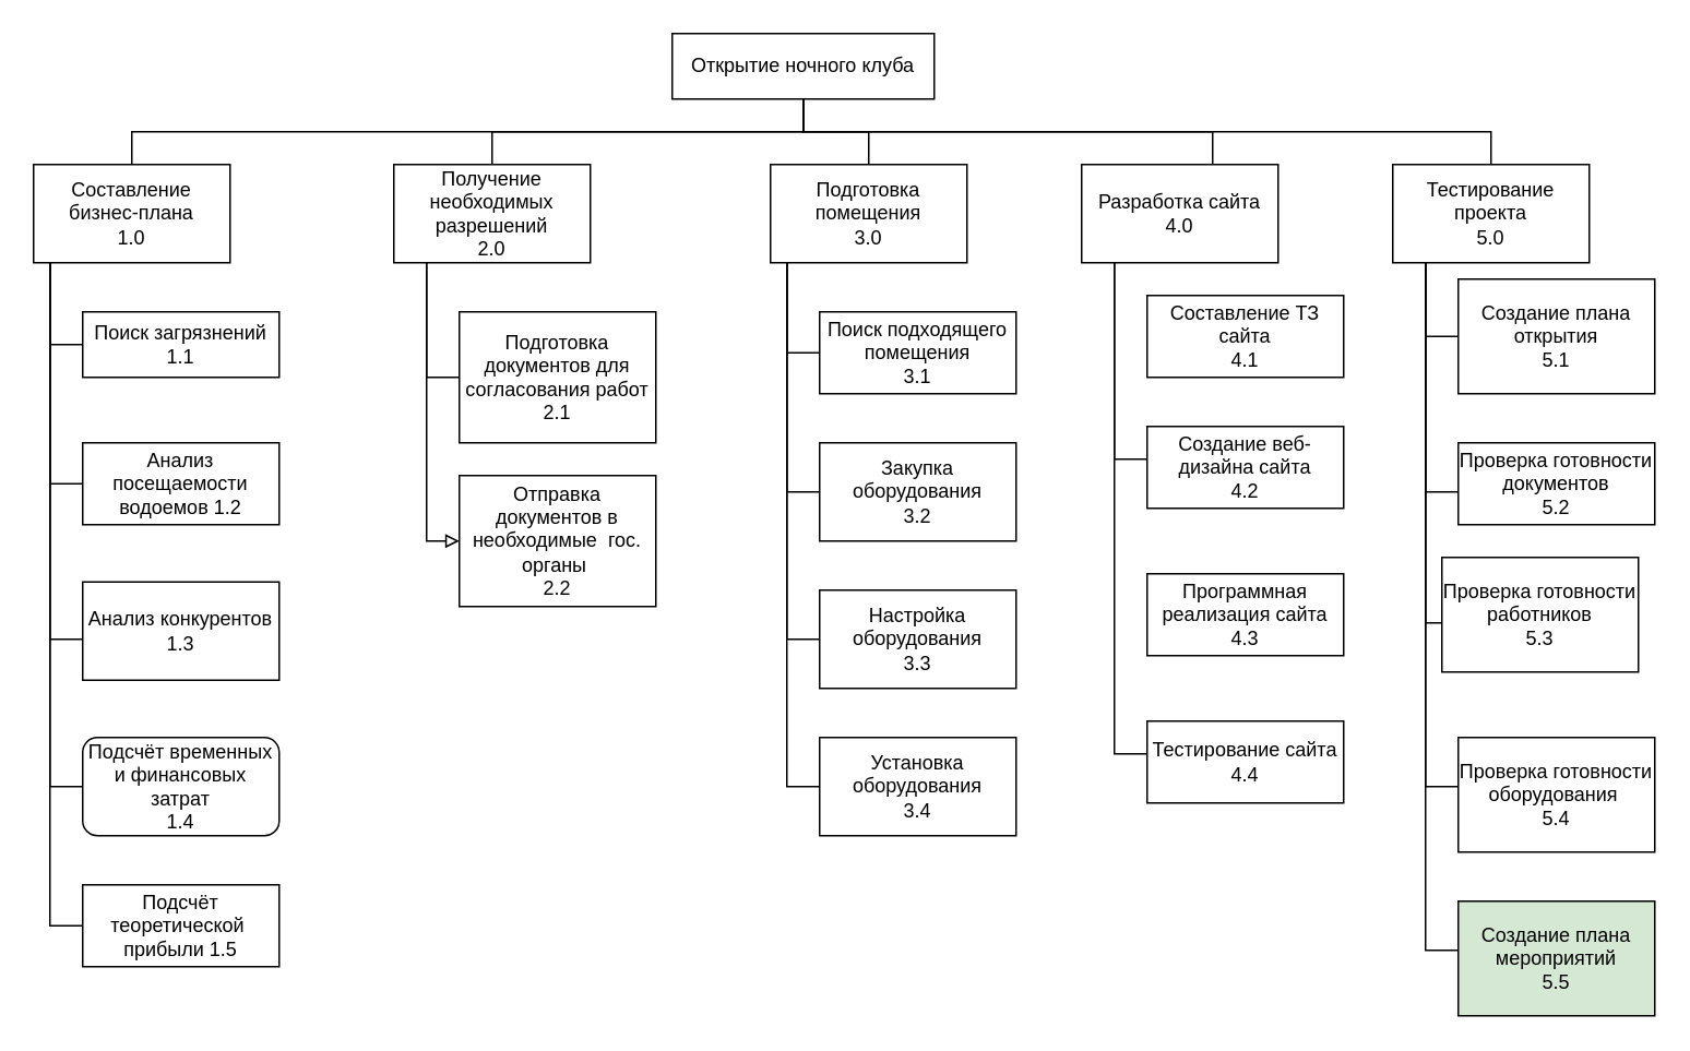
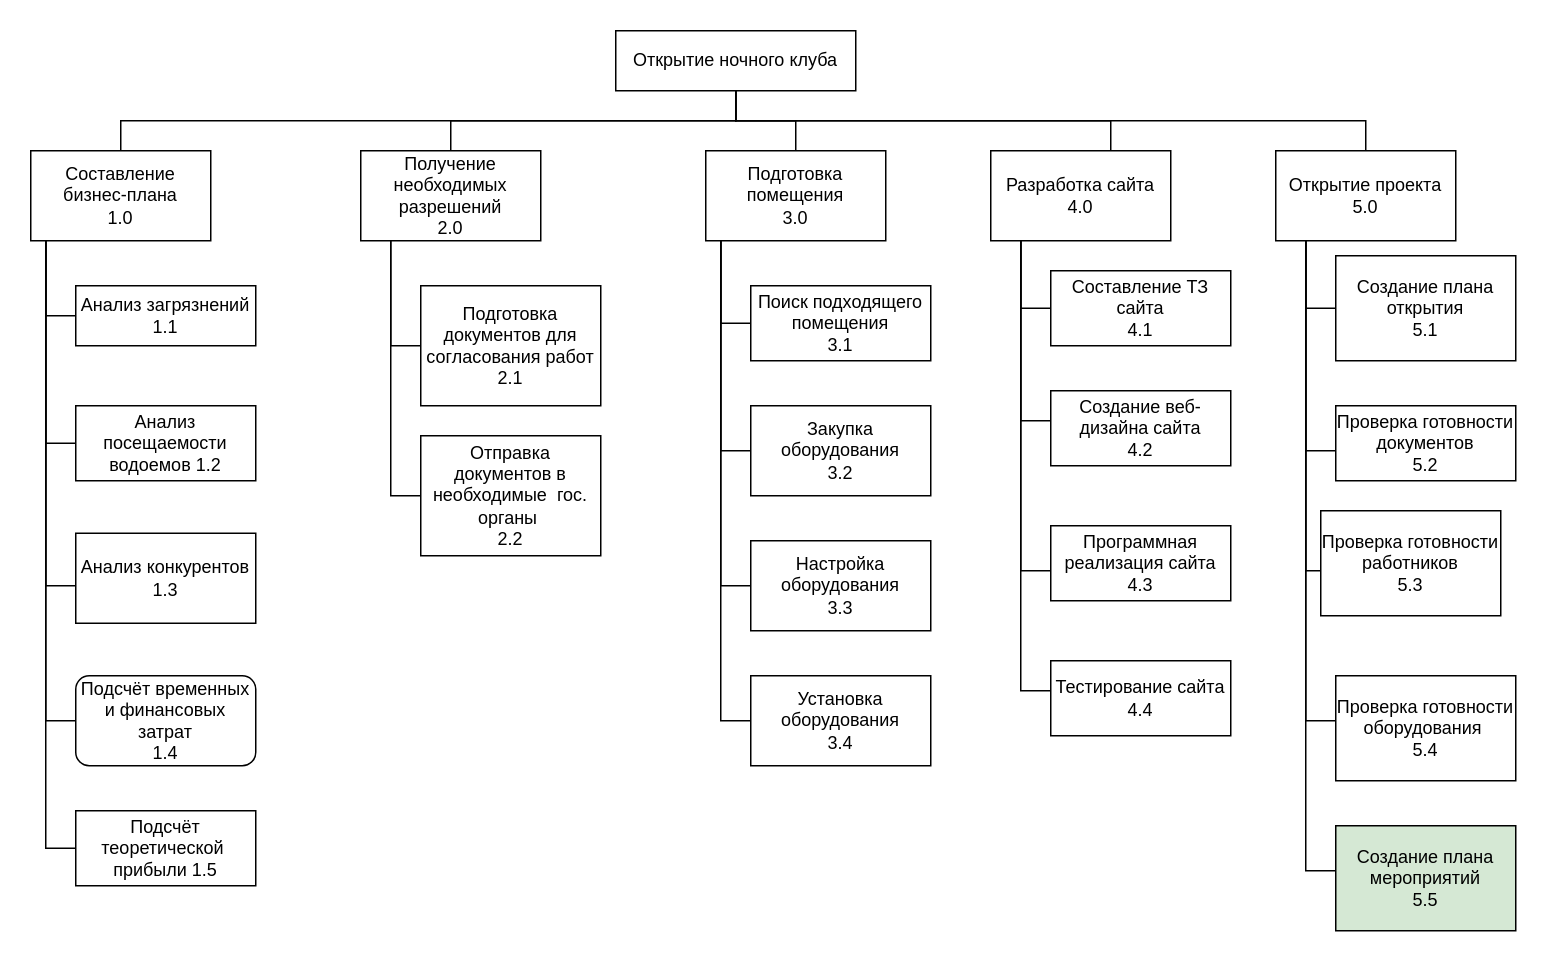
  <mxCell id="0" />
  <mxCell id="1" parent="0" />
  <mxCell id="2" style="edgeStyle=orthogonalEdgeStyle;rounded=0;orthogonalLoop=1;jettySize=auto;html=1;entryX=0.5;entryY=0;entryDx=0;entryDy=0;endArrow=none;endFill=0;" parent="1" source="7" target="13" edge="1"><mxGeometry relative="1" as="geometry"><Array as="points"><mxPoint x="490" y="80" /><mxPoint x="80" y="80" /></Array></mxGeometry></mxCell>
  <mxCell id="3" style="edgeStyle=orthogonalEdgeStyle;rounded=0;orthogonalLoop=1;jettySize=auto;html=1;entryX=0.5;entryY=0;entryDx=0;entryDy=0;endArrow=none;endFill=0;" parent="1" source="7" target="18" edge="1"><mxGeometry relative="1" as="geometry"><Array as="points"><mxPoint x="490" y="80" /><mxPoint x="530" y="80" /></Array></mxGeometry></mxCell>
  <mxCell id="4" style="edgeStyle=orthogonalEdgeStyle;rounded=0;orthogonalLoop=1;jettySize=auto;html=1;entryX=0.5;entryY=0;entryDx=0;entryDy=0;endArrow=none;endFill=0;" parent="1" source="7" target="21" edge="1"><mxGeometry relative="1" as="geometry"><Array as="points"><mxPoint x="490" y="80" /><mxPoint x="300" y="80" /></Array></mxGeometry></mxCell>
  <mxCell id="5" style="edgeStyle=orthogonalEdgeStyle;rounded=0;orthogonalLoop=1;jettySize=auto;html=1;entryX=0.5;entryY=0;entryDx=0;entryDy=0;endArrow=none;endFill=0;" parent="1" source="7" target="26" edge="1"><mxGeometry relative="1" as="geometry"><Array as="points"><mxPoint x="490" y="80" /><mxPoint x="740" y="80" /></Array></mxGeometry></mxCell>
  <mxCell id="6" style="edgeStyle=orthogonalEdgeStyle;rounded=0;orthogonalLoop=1;jettySize=auto;html=1;entryX=0.5;entryY=0;entryDx=0;entryDy=0;endArrow=none;endFill=0;" parent="1" source="7" target="32" edge="1"><mxGeometry relative="1" as="geometry"><Array as="points"><mxPoint x="490" y="80" /><mxPoint x="910" y="80" /></Array></mxGeometry></mxCell>
  <mxCell id="7" value="Открытие ночного клуба" style="rounded=0;whiteSpace=wrap;html=1;" parent="1" vertex="1"><mxGeometry x="410" y="20" width="160" height="40" as="geometry" /></mxCell>
  <mxCell id="8" style="edgeStyle=orthogonalEdgeStyle;rounded=0;orthogonalLoop=1;jettySize=auto;html=1;entryX=0;entryY=0.5;entryDx=0;entryDy=0;endArrow=none;endFill=0;" parent="1" source="13" target="37" edge="1"><mxGeometry relative="1" as="geometry"><Array as="points"><mxPoint x="30" y="565" /></Array></mxGeometry></mxCell>
  <mxCell id="9" style="edgeStyle=orthogonalEdgeStyle;rounded=0;orthogonalLoop=1;jettySize=auto;html=1;entryX=0;entryY=0.5;entryDx=0;entryDy=0;endArrow=none;endFill=0;" parent="1" source="13" target="36" edge="1"><mxGeometry relative="1" as="geometry"><Array as="points"><mxPoint x="30" y="480" /></Array></mxGeometry></mxCell>
  <mxCell id="10" style="edgeStyle=orthogonalEdgeStyle;rounded=0;orthogonalLoop=1;jettySize=auto;html=1;entryX=0;entryY=0.5;entryDx=0;entryDy=0;endArrow=none;endFill=0;" parent="1" source="13" target="35" edge="1"><mxGeometry relative="1" as="geometry"><Array as="points"><mxPoint x="30" y="210" /></Array></mxGeometry></mxCell>
  <mxCell id="11" style="edgeStyle=orthogonalEdgeStyle;rounded=0;orthogonalLoop=1;jettySize=auto;html=1;entryX=0;entryY=0.5;entryDx=0;entryDy=0;endArrow=none;endFill=0;" parent="1" source="13" target="34" edge="1"><mxGeometry relative="1" as="geometry"><Array as="points"><mxPoint x="30" y="390" /><mxPoint x="50" y="390" /></Array></mxGeometry></mxCell>
  <mxCell id="12" style="edgeStyle=orthogonalEdgeStyle;rounded=0;orthogonalLoop=1;jettySize=auto;html=1;entryX=0;entryY=0.5;entryDx=0;entryDy=0;endArrow=none;endFill=0;" parent="1" source="13" target="33" edge="1"><mxGeometry relative="1" as="geometry"><Array as="points"><mxPoint x="30" y="295" /></Array></mxGeometry></mxCell>
  <mxCell id="13" value="Составление бизнес-плана&lt;br&gt;1.0" style="rounded=0;whiteSpace=wrap;html=1;" parent="1" vertex="1"><mxGeometry x="20" y="100" width="120" height="60" as="geometry" /></mxCell>
  <mxCell id="14" style="edgeStyle=orthogonalEdgeStyle;rounded=0;orthogonalLoop=1;jettySize=auto;html=1;entryX=0;entryY=0.5;entryDx=0;entryDy=0;endArrow=none;endFill=0;" parent="1" source="18" target="41" edge="1"><mxGeometry relative="1" as="geometry"><Array as="points"><mxPoint x="480" y="480" /></Array></mxGeometry></mxCell>
  <mxCell id="15" style="edgeStyle=orthogonalEdgeStyle;rounded=0;orthogonalLoop=1;jettySize=auto;html=1;entryX=0;entryY=0.5;entryDx=0;entryDy=0;endArrow=none;endFill=0;" parent="1" source="18" target="40" edge="1"><mxGeometry relative="1" as="geometry"><Array as="points"><mxPoint x="480" y="390" /></Array></mxGeometry></mxCell>
  <mxCell id="16" style="edgeStyle=orthogonalEdgeStyle;rounded=0;orthogonalLoop=1;jettySize=auto;html=1;entryX=0;entryY=0.5;entryDx=0;entryDy=0;endArrow=none;endFill=0;" parent="1" source="18" target="39" edge="1"><mxGeometry relative="1" as="geometry"><Array as="points"><mxPoint x="480" y="300" /></Array></mxGeometry></mxCell>
  <mxCell id="17" style="edgeStyle=orthogonalEdgeStyle;rounded=0;orthogonalLoop=1;jettySize=auto;html=1;entryX=0;entryY=0.5;entryDx=0;entryDy=0;endArrow=none;endFill=0;" parent="1" source="18" target="38" edge="1"><mxGeometry relative="1" as="geometry"><Array as="points"><mxPoint x="480" y="215" /></Array></mxGeometry></mxCell>
  <mxCell id="18" value="Подготовка помещения&lt;br&gt;3.0" style="rounded=0;whiteSpace=wrap;html=1;" parent="1" vertex="1"><mxGeometry x="470" y="100" width="120" height="60" as="geometry" /></mxCell>
- <mxCell id="19" style="edgeStyle=orthogonalEdgeStyle;rounded=0;orthogonalLoop=1;jettySize=auto;html=1;entryX=0;entryY=0.5;entryDx=0;entryDy=0;endArrow=block;endFill=0;" parent="1" source="21" target="43" edge="1"><mxGeometry relative="1" as="geometry"><Array as="points"><mxPoint x="260" y="330" /></Array></mxGeometry></mxCell>
+ <mxCell id="19" style="edgeStyle=orthogonalEdgeStyle;rounded=0;orthogonalLoop=1;jettySize=auto;html=1;entryX=0;entryY=0.5;entryDx=0;entryDy=0;endArrow=none;endFill=0;" parent="1" source="21" target="43" edge="1"><mxGeometry relative="1" as="geometry"><Array as="points"><mxPoint x="260" y="330" /></Array></mxGeometry></mxCell>
  <mxCell id="20" style="edgeStyle=orthogonalEdgeStyle;rounded=0;orthogonalLoop=1;jettySize=auto;html=1;entryX=0;entryY=0.5;entryDx=0;entryDy=0;endArrow=none;endFill=0;" parent="1" source="21" target="42" edge="1"><mxGeometry relative="1" as="geometry"><Array as="points"><mxPoint x="260" y="230" /></Array></mxGeometry></mxCell>
  <mxCell id="21" value="Получение необходимых разрешений&lt;br&gt;2.0" style="rounded=0;whiteSpace=wrap;html=1;" parent="1" vertex="1"><mxGeometry x="240" y="100" width="120" height="60" as="geometry" /></mxCell>
  <mxCell id="22" style="edgeStyle=orthogonalEdgeStyle;rounded=0;orthogonalLoop=1;jettySize=auto;html=1;entryX=0;entryY=0.5;entryDx=0;entryDy=0;endArrow=none;endFill=0;" parent="1" source="26" target="46" edge="1"><mxGeometry relative="1" as="geometry"><Array as="points"><mxPoint x="680" y="460" /><mxPoint x="700" y="460" /></Array></mxGeometry></mxCell>
+ <mxCell id="23" style="edgeStyle=orthogonalEdgeStyle;rounded=0;orthogonalLoop=1;jettySize=auto;html=1;entryX=0;entryY=0.5;entryDx=0;entryDy=0;endArrow=none;endFill=0;" parent="1" source="26" target="45" edge="1"><mxGeometry relative="1" as="geometry"><Array as="points"><mxPoint x="680" y="380" /><mxPoint x="700" y="380" /></Array></mxGeometry></mxCell>
  <mxCell id="24" style="edgeStyle=orthogonalEdgeStyle;rounded=0;orthogonalLoop=1;jettySize=auto;html=1;entryX=0;entryY=0.5;entryDx=0;entryDy=0;endArrow=none;endFill=0;" parent="1" source="26" target="44" edge="1"><mxGeometry relative="1" as="geometry"><Array as="points"><mxPoint x="680" y="280" /><mxPoint x="700" y="280" /></Array></mxGeometry></mxCell>
+ <mxCell id="25" style="edgeStyle=orthogonalEdgeStyle;rounded=0;orthogonalLoop=1;jettySize=auto;html=1;entryX=0;entryY=0.5;entryDx=0;entryDy=0;endArrow=none;endFill=0;" parent="1" source="26" target="51" edge="1"><mxGeometry relative="1" as="geometry"><Array as="points"><mxPoint x="680" y="205" /></Array></mxGeometry></mxCell>
  <mxCell id="26" value="Разработка сайта&lt;br&gt;4.0" style="rounded=0;whiteSpace=wrap;html=1;" parent="1" vertex="1"><mxGeometry x="660" y="100" width="120" height="60" as="geometry" /></mxCell>
  <mxCell id="27" style="edgeStyle=orthogonalEdgeStyle;rounded=0;orthogonalLoop=1;jettySize=auto;html=1;entryX=0;entryY=0.5;entryDx=0;entryDy=0;endArrow=none;endFill=0;" parent="1" source="32" target="49" edge="1"><mxGeometry relative="1" as="geometry"><Array as="points"><mxPoint x="870" y="480" /><mxPoint x="890" y="480" /></Array></mxGeometry></mxCell>
  <mxCell id="28" style="edgeStyle=orthogonalEdgeStyle;rounded=0;orthogonalLoop=1;jettySize=auto;html=1;entryX=0;entryY=0.5;entryDx=0;entryDy=0;endArrow=none;endFill=0;" parent="1" source="32" target="48" edge="1"><mxGeometry relative="1" as="geometry"><Array as="points"><mxPoint x="870" y="380" /><mxPoint x="890" y="380" /></Array></mxGeometry></mxCell>
  <mxCell id="29" style="edgeStyle=orthogonalEdgeStyle;rounded=0;orthogonalLoop=1;jettySize=auto;html=1;entryX=0;entryY=0.5;entryDx=0;entryDy=0;endArrow=none;endFill=0;" parent="1" source="32" target="47" edge="1"><mxGeometry relative="1" as="geometry"><Array as="points"><mxPoint x="870" y="300" /><mxPoint x="890" y="300" /></Array></mxGeometry></mxCell>
  <mxCell id="30" style="edgeStyle=orthogonalEdgeStyle;rounded=0;orthogonalLoop=1;jettySize=auto;html=1;entryX=0;entryY=0.5;entryDx=0;entryDy=0;endArrow=none;endFill=0;" parent="1" source="32" target="50" edge="1"><mxGeometry relative="1" as="geometry"><Array as="points"><mxPoint x="870" y="205" /></Array></mxGeometry></mxCell>
  <mxCell id="31" style="edgeStyle=orthogonalEdgeStyle;rounded=0;orthogonalLoop=1;jettySize=auto;html=1;entryX=0;entryY=0.5;entryDx=0;entryDy=0;endArrow=none;endFill=0;" parent="1" source="32" target="52" edge="1"><mxGeometry relative="1" as="geometry"><Array as="points"><mxPoint x="870" y="580" /><mxPoint x="890" y="580" /></Array></mxGeometry></mxCell>
- <mxCell id="32" value="Тестирование проекта&lt;br&gt;5.0" style="rounded=0;whiteSpace=wrap;html=1;" parent="1" vertex="1"><mxGeometry x="850" y="100" width="120" height="60" as="geometry" /></mxCell>
+ <mxCell id="32" value="Открытие проекта&lt;br&gt;5.0" style="rounded=0;whiteSpace=wrap;html=1;" parent="1" vertex="1"><mxGeometry x="850" y="100" width="120" height="60" as="geometry" /></mxCell>
  <mxCell id="33" value="Анализ посещаемости водоемов 1.2" style="rounded=0;whiteSpace=wrap;html=1;" parent="1" vertex="1"><mxGeometry x="50" y="270" width="120" height="50" as="geometry" /></mxCell>
  <mxCell id="34" value="Анализ конкурентов&lt;br&gt;1.3" style="rounded=0;whiteSpace=wrap;html=1;" parent="1" vertex="1"><mxGeometry x="50" y="355" width="120" height="60" as="geometry" /></mxCell>
- <mxCell id="35" value="Поиск загрязнений&lt;br&gt;1.1" style="rounded=0;whiteSpace=wrap;html=1;" parent="1" vertex="1"><mxGeometry x="50" y="190" width="120" height="40" as="geometry" /></mxCell>
+ <mxCell id="35" value="Анализ загрязнений&lt;br&gt;1.1" style="rounded=0;whiteSpace=wrap;html=1;" parent="1" vertex="1"><mxGeometry x="50" y="190" width="120" height="40" as="geometry" /></mxCell>
  <mxCell id="36" value="Подсчёт временных и финансовых затрат&lt;br&gt;1.4" style="whiteSpace=wrap;html=1;rounded=1;" parent="1" vertex="1"><mxGeometry x="50" y="450" width="120" height="60" as="geometry" /></mxCell>
  <mxCell id="37" value="Подсчёт теоретической&amp;nbsp; прибыли 1.5" style="rounded=0;whiteSpace=wrap;html=1;" parent="1" vertex="1"><mxGeometry x="50" y="540" width="120" height="50" as="geometry" /></mxCell>
  <mxCell id="38" value="Поиск подходящего помещения&lt;br&gt;3.1" style="rounded=0;whiteSpace=wrap;html=1;" parent="1" vertex="1"><mxGeometry x="500" y="190" width="120" height="50" as="geometry" /></mxCell>
  <mxCell id="39" value="Закупка оборудования&lt;br&gt;3.2" style="rounded=0;whiteSpace=wrap;html=1;" parent="1" vertex="1"><mxGeometry x="500" y="270" width="120" height="60" as="geometry" /></mxCell>
  <mxCell id="40" value="Настройка оборудования&lt;br&gt;3.3" style="rounded=0;whiteSpace=wrap;html=1;" parent="1" vertex="1"><mxGeometry x="500" y="360" width="120" height="60" as="geometry" /></mxCell>
  <mxCell id="41" value="Установка оборудования&lt;br&gt;3.4" style="rounded=0;whiteSpace=wrap;html=1;" parent="1" vertex="1"><mxGeometry x="500" y="450" width="120" height="60" as="geometry" /></mxCell>
  <mxCell id="42" value="Подготовка документов для согласования работ&lt;br&gt;2.1" style="rounded=0;whiteSpace=wrap;html=1;" parent="1" vertex="1"><mxGeometry x="280" y="190" width="120" height="80" as="geometry" /></mxCell>
  <mxCell id="43" value="Отправка документов в необходимые&amp;nbsp; гос. органы&amp;nbsp;&lt;br&gt;2.2" style="rounded=0;whiteSpace=wrap;html=1;" parent="1" vertex="1"><mxGeometry x="280" y="290" width="120" height="80" as="geometry" /></mxCell>
  <mxCell id="44" value="Создание веб-дизайна сайта&lt;br&gt;4.2" style="rounded=0;whiteSpace=wrap;html=1;" parent="1" vertex="1"><mxGeometry x="700" y="260" width="120" height="50" as="geometry" /></mxCell>
  <mxCell id="45" value="Программная реализация сайта&lt;br&gt;4.3" style="rounded=0;whiteSpace=wrap;html=1;" parent="1" vertex="1"><mxGeometry x="700" y="350" width="120" height="50" as="geometry" /></mxCell>
  <mxCell id="46" value="Тестирование сайта&lt;br&gt;4.4" style="rounded=0;whiteSpace=wrap;html=1;" parent="1" vertex="1"><mxGeometry x="700" y="440" width="120" height="50" as="geometry" /></mxCell>
  <mxCell id="47" value="Проверка готовности документов&lt;br&gt;5.2" style="rounded=0;whiteSpace=wrap;html=1;" parent="1" vertex="1"><mxGeometry x="890" y="270" width="120" height="50" as="geometry" /></mxCell>
  <mxCell id="48" value="Проверка готовности работников&lt;br&gt;5.3" style="rounded=0;whiteSpace=wrap;html=1;" parent="1" vertex="1"><mxGeometry x="880" y="340" width="120" height="70" as="geometry" /></mxCell>
  <mxCell id="49" value="Проверка готовности оборудования&amp;nbsp;&lt;br&gt;5.4" style="rounded=0;whiteSpace=wrap;html=1;" parent="1" vertex="1"><mxGeometry x="890" y="450" width="120" height="70" as="geometry" /></mxCell>
  <mxCell id="50" value="Создание плана открытия&lt;br&gt;5.1" style="rounded=0;whiteSpace=wrap;html=1;" parent="1" vertex="1"><mxGeometry x="890" y="170" width="120" height="70" as="geometry" /></mxCell>
  <mxCell id="51" value="Составление ТЗ сайта&lt;br&gt;4.1" style="rounded=0;whiteSpace=wrap;html=1;" parent="1" vertex="1"><mxGeometry x="700" y="180" width="120" height="50" as="geometry" /></mxCell>
  <mxCell id="52" value="Создание плана мероприятий &lt;br&gt;5.5" style="rounded=0;whiteSpace=wrap;html=1;fillColor=#d5e8d4;" parent="1" vertex="1"><mxGeometry x="890" y="550" width="120" height="70" as="geometry" /></mxCell>
